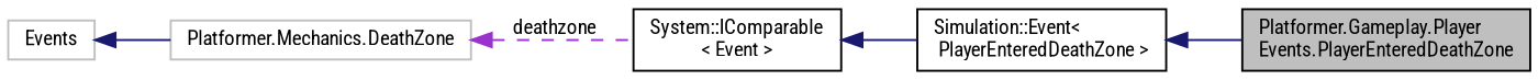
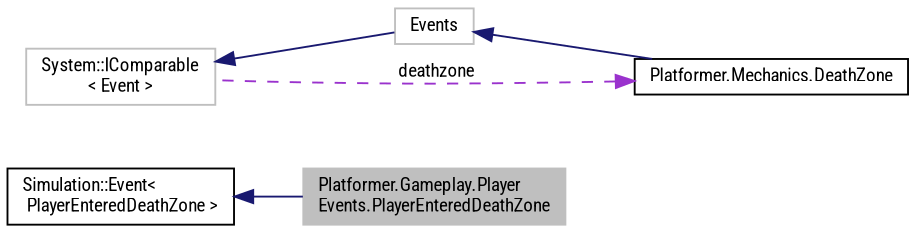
  digraph {
    fontname="Roboto Condensed"
    rankdir=LR
    node [color=black fillcolor=white fontname="Roboto Condensed" fontsize=10 shape=record style=filled]
    edge [color=midnightblue dir=back fontname="Roboto Condensed" fontsize=10 labelfontname=Helvetica labelfontsize=10 style=solid]
-   n1 [fillcolor=grey75 fontcolor=black height=0.2 label="Platformer.Gameplay.Player\lEvents.PlayerEnteredDeathZone" width=0.4]
+   n1 [color=grey75 fillcolor=grey75 fontcolor=black height=0.2 label="Platformer.Gameplay.Player\lEvents.PlayerEnteredDeathZone" width=0.4]
    n2 [height=0.2 label="Simulation::Event\<\l PlayerEnteredDeathZone \>" width=0.4]
-   n3 [height=0.2 label="System::IComparable\l\< Event \>" width=0.4]
-   n4 [color=grey75 height=0.2 label="Platformer.Mechanics.DeathZone" width=0.4]
+   n3 [color=grey75 height=0.2 label="System::IComparable\l\< Event \>" width=0.4]
+   n4 [height=0.2 label="Platformer.Mechanics.DeathZone" width=0.4]
    n5 [color=grey75 height=0.2 label=Events width=0.4]
    n2 -> n1
-   n3 -> n2
+   n3 -> n5
    n4 -> n3 [color=darkorchid3 label=" deathzone" style=dashed]
    n5 -> n4
  }
